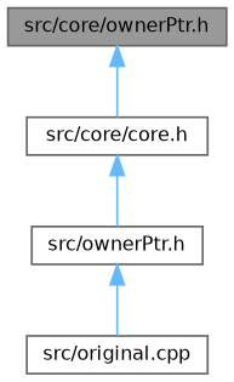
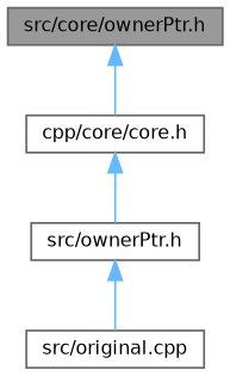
  digraph {
    node [color=grey40 fillcolor=white fontname=Helvetica fontsize=10 shape=box style=filled]
    edge [color=steelblue1 dir=back fontname=Helvetica fontsize=10 labelfontname=Helvetica labelfontsize=10 style=solid]
    n1 [color=gray40 fillcolor=grey60 fontcolor=black height=0.2 label="src/core/ownerPtr.h" width=0.4]
-   n2 [height=0.2 label="src/core/core.h" width=0.4]
+   n2 [height=0.2 label="cpp/core/core.h" width=0.4]
    n3 [height=0.2 label="src/ownerPtr.h" width=0.4]
    n4 [height=0.2 label="src/original.cpp" width=0.4]
    n1 -> n2
    n2 -> n3
    n3 -> n4
  }
